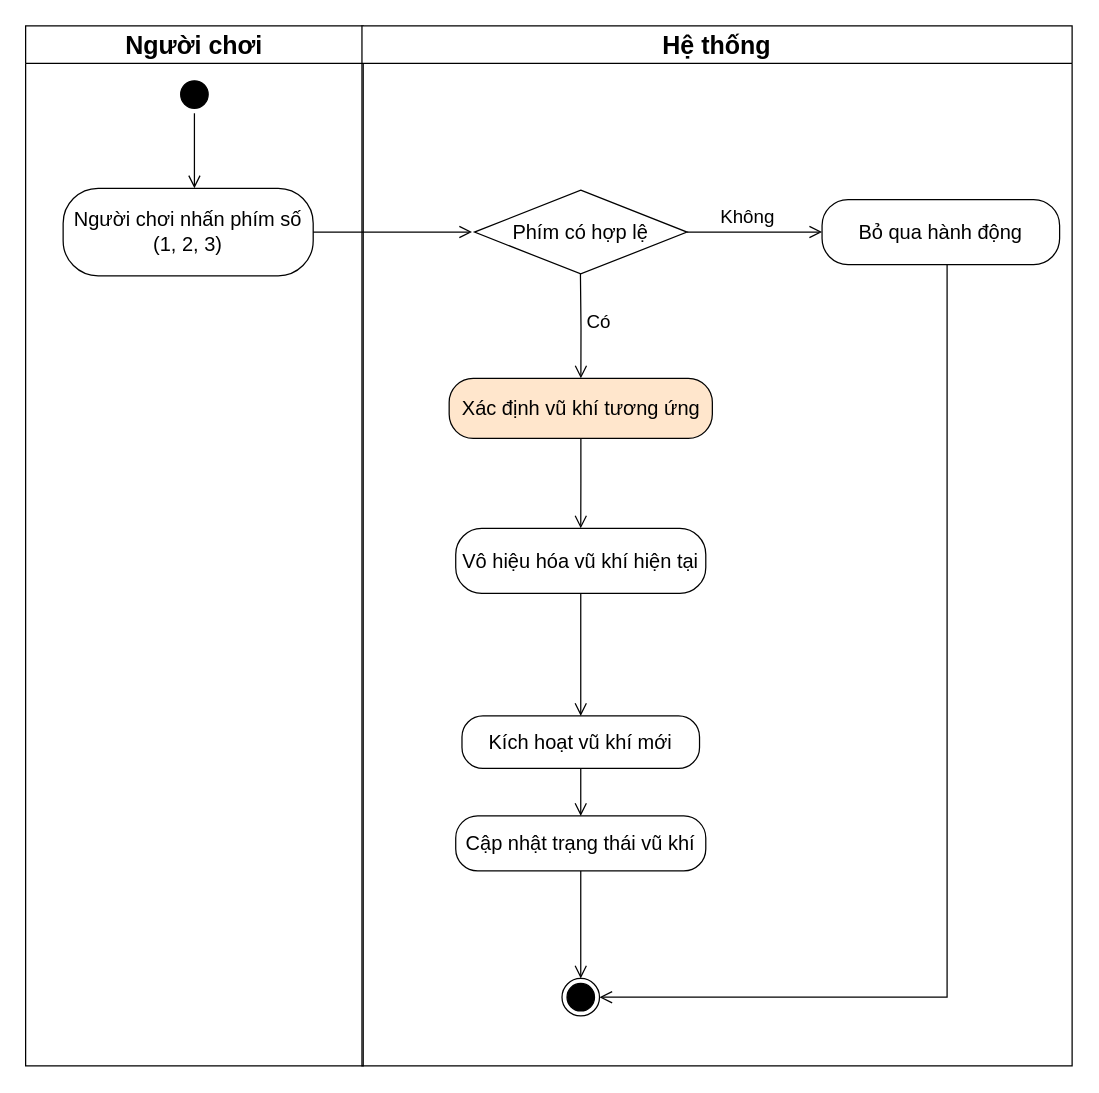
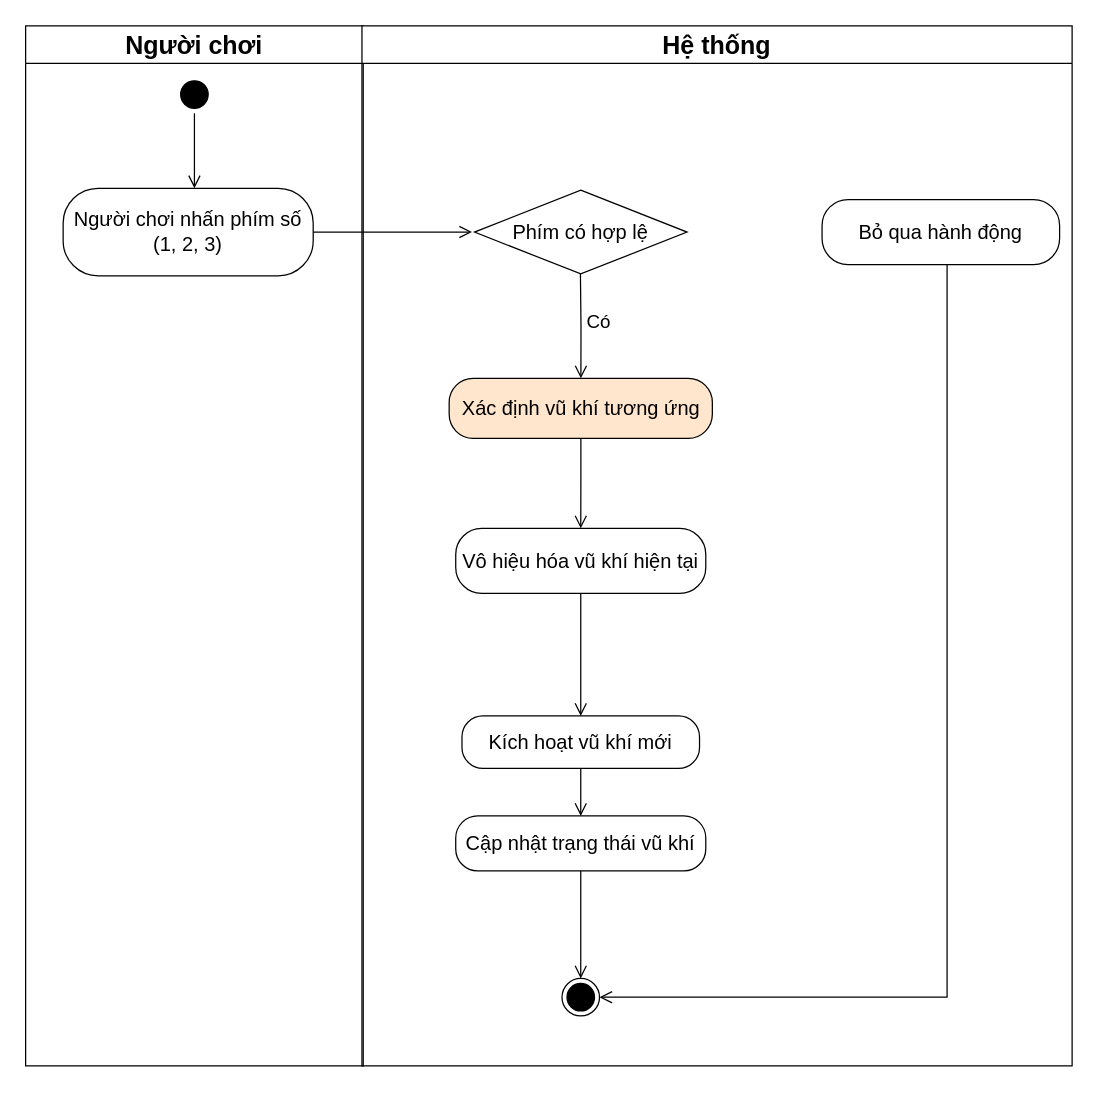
  <mxCell id="0" />
  <mxCell id="1" parent="0" />
  <mxCell id="2" value="&lt;span style=&quot;font-size: 20px;&quot;&gt;Người chơi&lt;/span&gt;" style="swimlane;whiteSpace=wrap;html=1;startSize=30;" vertex="1" parent="1"><mxGeometry x="20" y="20" width="270" height="832" as="geometry" /></mxCell>
  <mxCell id="3" value="" style="ellipse;html=1;shape=startState;fillColor=#000000;strokeColor=#000000;" vertex="1" parent="2"><mxGeometry x="120" y="40" width="30" height="30" as="geometry" /></mxCell>
  <mxCell id="4" value="" style="edgeStyle=orthogonalEdgeStyle;html=1;verticalAlign=bottom;endArrow=open;endSize=8;strokeColor=#000000;rounded=0;" edge="1" parent="2" source="3"><mxGeometry relative="1" as="geometry"><mxPoint x="135" y="130" as="targetPoint" /></mxGeometry></mxCell>
  <mxCell id="5" value="&lt;font style=&quot;font-size: 16px;&quot;&gt;Người chơi nhấn phím số (1, 2, 3)&lt;/font&gt;" style="rounded=1;whiteSpace=wrap;html=1;arcSize=40;fontColor=#000000;fillColor=#FFFFFF;strokeColor=#000000;" vertex="1" parent="2"><mxGeometry x="30" y="130" width="200" height="70" as="geometry" /></mxCell>
  <mxCell id="6" value="&lt;span style=&quot;font-size: 20px;&quot;&gt;Hệ thống&lt;/span&gt;" style="swimlane;whiteSpace=wrap;html=1;startSize=30;fillColor=#FFFFFF;" vertex="1" parent="1"><mxGeometry x="289" y="20" width="568" height="832" as="geometry" /></mxCell>
  <mxCell id="7" style="edgeStyle=orthogonalEdgeStyle;rounded=0;orthogonalLoop=1;jettySize=auto;html=1;exitX=0.5;exitY=1;exitDx=0;exitDy=0;" edge="1" parent="6"><mxGeometry relative="1" as="geometry"><mxPoint x="468" y="455" as="sourcePoint" /><mxPoint x="468" y="455" as="targetPoint" /></mxGeometry></mxCell>
  <mxCell id="8" value="&lt;font style=&quot;font-size: 16px;&quot;&gt;Phím có hợp lệ&lt;/font&gt;" style="rhombus;whiteSpace=wrap;html=1;fontColor=#000000;fillColor=#FFFFFF;strokeColor=#000000;" vertex="1" parent="6"><mxGeometry x="90" y="131.5" width="170" height="67" as="geometry" /></mxCell>
  <mxCell id="9" value="&lt;font style=&quot;font-size: 16px;&quot;&gt;Xác định vũ khí tương ứng&lt;/font&gt;" style="rounded=1;whiteSpace=wrap;html=1;arcSize=40;fontColor=#000000;fillColor=#ffe6cc;strokeColor=#000000;" vertex="1" parent="6"><mxGeometry x="69.75" y="282" width="210.5" height="48" as="geometry" /></mxCell>
  <mxCell id="10" value="" style="edgeStyle=orthogonalEdgeStyle;html=1;verticalAlign=bottom;endArrow=open;endSize=8;strokeColor=#000000;rounded=0;" edge="1" source="9" parent="6" target="12"><mxGeometry relative="1" as="geometry"><mxPoint x="177" y="412" as="targetPoint" /></mxGeometry></mxCell>
  <mxCell id="11" value="&lt;font style=&quot;font-size: 15px;&quot;&gt;Có&lt;/font&gt;" style="edgeStyle=orthogonalEdgeStyle;html=1;align=left;verticalAlign=top;endArrow=open;endSize=8;strokeColor=#000000;rounded=0;" edge="1" parent="6" target="9"><mxGeometry x="-0.446" y="3" relative="1" as="geometry"><mxPoint x="174.74" y="282" as="targetPoint" /><mxPoint x="174.74" y="198.5" as="sourcePoint" /><mxPoint as="offset" /></mxGeometry></mxCell>
  <mxCell id="12" value="&lt;font style=&quot;font-size: 16px;&quot;&gt;Vô hiệu hóa vũ khí hiện tại&lt;/font&gt;" style="rounded=1;whiteSpace=wrap;html=1;arcSize=40;fontColor=#000000;fillColor=#FFFFFF;strokeColor=#000000;" vertex="1" parent="6"><mxGeometry x="75" y="402" width="200" height="52" as="geometry" /></mxCell>
  <mxCell id="13" value="" style="edgeStyle=orthogonalEdgeStyle;html=1;verticalAlign=bottom;endArrow=open;endSize=8;strokeColor=#000000;rounded=0;" edge="1" source="12" parent="6" target="14"><mxGeometry relative="1" as="geometry"><mxPoint x="175" y="532" as="targetPoint" /></mxGeometry></mxCell>
  <mxCell id="14" value="&lt;font style=&quot;font-size: 16px;&quot;&gt;Kích hoạt vũ khí mới&lt;/font&gt;" style="rounded=1;whiteSpace=wrap;html=1;arcSize=40;fontColor=#000000;fillColor=#FFFFFF;strokeColor=#000000;" vertex="1" parent="6"><mxGeometry x="80" y="552" width="190" height="42" as="geometry" /></mxCell>
  <mxCell id="15" value="" style="edgeStyle=orthogonalEdgeStyle;html=1;verticalAlign=bottom;endArrow=open;endSize=8;strokeColor=#000000;rounded=0;" edge="1" source="14" parent="6" target="16"><mxGeometry relative="1" as="geometry"><mxPoint x="175" y="642" as="targetPoint" /></mxGeometry></mxCell>
  <mxCell id="16" value="&lt;font style=&quot;font-size: 16px;&quot;&gt;Cập nhật trạng thái vũ khí&lt;/font&gt;" style="rounded=1;whiteSpace=wrap;html=1;arcSize=40;fontColor=#000000;fillColor=#FFFFFF;strokeColor=#000000;" vertex="1" parent="6"><mxGeometry x="75" y="632" width="200" height="44" as="geometry" /></mxCell>
  <mxCell id="17" value="" style="edgeStyle=orthogonalEdgeStyle;html=1;verticalAlign=bottom;endArrow=open;endSize=8;strokeColor=#000000;rounded=0;" edge="1" source="16" parent="6" target="21"><mxGeometry relative="1" as="geometry"><mxPoint x="168" y="762" as="targetPoint" /><Array as="points" /></mxGeometry></mxCell>
  <mxCell id="18" value="&lt;font style=&quot;font-size: 16px;&quot;&gt;Bỏ qua hành động&lt;/font&gt;" style="rounded=1;whiteSpace=wrap;html=1;arcSize=40;fontColor=#000000;fillColor=#FFFFFF;strokeColor=#000000;" vertex="1" parent="6"><mxGeometry x="368" y="139" width="190" height="52" as="geometry" /></mxCell>
  <mxCell id="19" value="" style="edgeStyle=orthogonalEdgeStyle;html=1;verticalAlign=bottom;endArrow=open;endSize=8;strokeColor=#000000;rounded=0;entryX=1;entryY=0.5;entryDx=0;entryDy=0;" edge="1" source="18" parent="6" target="21"><mxGeometry relative="1" as="geometry"><mxPoint x="463" y="762" as="targetPoint" /><Array as="points"><mxPoint x="468" y="777" /></Array></mxGeometry></mxCell>
- <mxCell id="20" value="&lt;font style=&quot;font-size: 15px;&quot;&gt;Không&lt;/font&gt;" style="edgeStyle=orthogonalEdgeStyle;html=1;align=left;verticalAlign=bottom;endArrow=open;endSize=8;strokeColor=#000000;rounded=0;" edge="1" source="8" parent="6" target="18"><mxGeometry x="-0.53" y="1" relative="1" as="geometry"><mxPoint x="368" y="164" as="targetPoint" /><mxPoint as="offset" /></mxGeometry></mxCell>
  <mxCell id="21" value="" style="ellipse;html=1;shape=endState;fillColor=#000000;strokeColor=#000000;" vertex="1" parent="6"><mxGeometry x="160" y="762" width="30" height="30" as="geometry" /></mxCell>
  <mxCell id="22" value="" style="edgeStyle=orthogonalEdgeStyle;html=1;verticalAlign=bottom;endArrow=open;endSize=8;strokeColor=#000000;rounded=0;" edge="1" parent="1" source="5"><mxGeometry relative="1" as="geometry"><mxPoint x="377" y="185" as="targetPoint" /></mxGeometry></mxCell>
